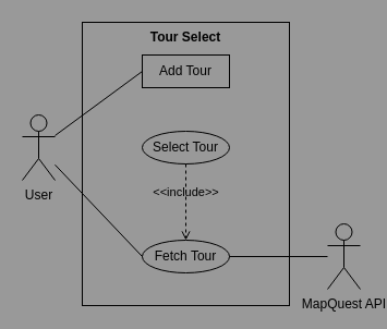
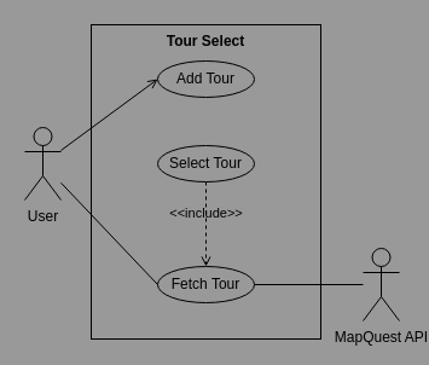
  <mxCell id="0" />
  <mxCell id="1" parent="0" />
  <mxCell id="2" value="Tour Select" style="shape=rect;html=1;verticalAlign=top;fontStyle=1;whiteSpace=wrap;align=center;fillColor=none;" vertex="1" parent="1"><mxGeometry x="75" y="20" width="190" height="260" as="geometry" /></mxCell>
  <mxCell id="3" style="edgeStyle=none;html=1;entryX=0;entryY=0.5;entryDx=0;entryDy=0;startArrow=none;startFill=0;endArrow=none;endFill=0;" edge="1" parent="1" source="5" target="8"><mxGeometry relative="1" as="geometry" /></mxCell>
- <mxCell id="4" style="edgeStyle=none;html=1;entryX=0;entryY=0.5;entryDx=0;entryDy=0;endArrow=none;endFill=0;" edge="1" parent="1" source="5" target="6"><mxGeometry relative="1" as="geometry" /></mxCell>
+ <mxCell id="4" style="edgeStyle=none;html=1;entryX=0;entryY=0.5;entryDx=0;entryDy=0;endArrow=open;endFill=0;" edge="1" parent="1" source="5" target="6"><mxGeometry relative="1" as="geometry" /></mxCell>
  <mxCell id="5" value="User" style="shape=umlActor;html=1;verticalLabelPosition=bottom;verticalAlign=top;align=center;fillColor=none;" vertex="1" parent="1"><mxGeometry x="20" y="105" width="30" height="60" as="geometry" /></mxCell>
- <mxCell id="6" value="Add Tour" style="whiteSpace=wrap;html=1;fillColor=none;rounded=0;" vertex="1" parent="1"><mxGeometry x="130" y="50" width="80" height="30" as="geometry" /></mxCell>
+ <mxCell id="6" value="Add Tour" style="ellipse;whiteSpace=wrap;html=1;fillColor=none;" vertex="1" parent="1"><mxGeometry x="130" y="50" width="80" height="30" as="geometry" /></mxCell>
  <mxCell id="7" value="Select Tour" style="ellipse;whiteSpace=wrap;html=1;fillColor=none;" vertex="1" parent="1"><mxGeometry x="130" y="120" width="80" height="30" as="geometry" /></mxCell>
  <mxCell id="8" value="Fetch Tour" style="ellipse;whiteSpace=wrap;html=1;fillColor=none;" vertex="1" parent="1"><mxGeometry x="130" y="220" width="80" height="30" as="geometry" /></mxCell>
  <mxCell id="9" value="&amp;lt;&amp;lt;include&amp;gt;&amp;gt;" style="edgeStyle=none;html=1;endArrow=open;verticalAlign=bottom;dashed=1;labelBackgroundColor=none;exitX=0.5;exitY=1;exitDx=0;exitDy=0;entryX=0.5;entryY=0;entryDx=0;entryDy=0;" edge="1" parent="1" source="7" target="8"><mxGeometry width="160" relative="1" as="geometry"><mxPoint x="170" y="160" as="sourcePoint" /><mxPoint x="330" y="160" as="targetPoint" /></mxGeometry></mxCell>
  <mxCell id="10" style="edgeStyle=none;html=1;entryX=1;entryY=0.5;entryDx=0;entryDy=0;startArrow=none;startFill=0;endArrow=none;endFill=0;" edge="1" parent="1" source="11" target="8"><mxGeometry relative="1" as="geometry" /></mxCell>
  <mxCell id="11" value="MapQuest API" style="shape=umlActor;html=1;verticalLabelPosition=bottom;verticalAlign=top;align=center;fillColor=none;" vertex="1" parent="1"><mxGeometry x="300" y="205" width="30" height="60" as="geometry" /></mxCell>
